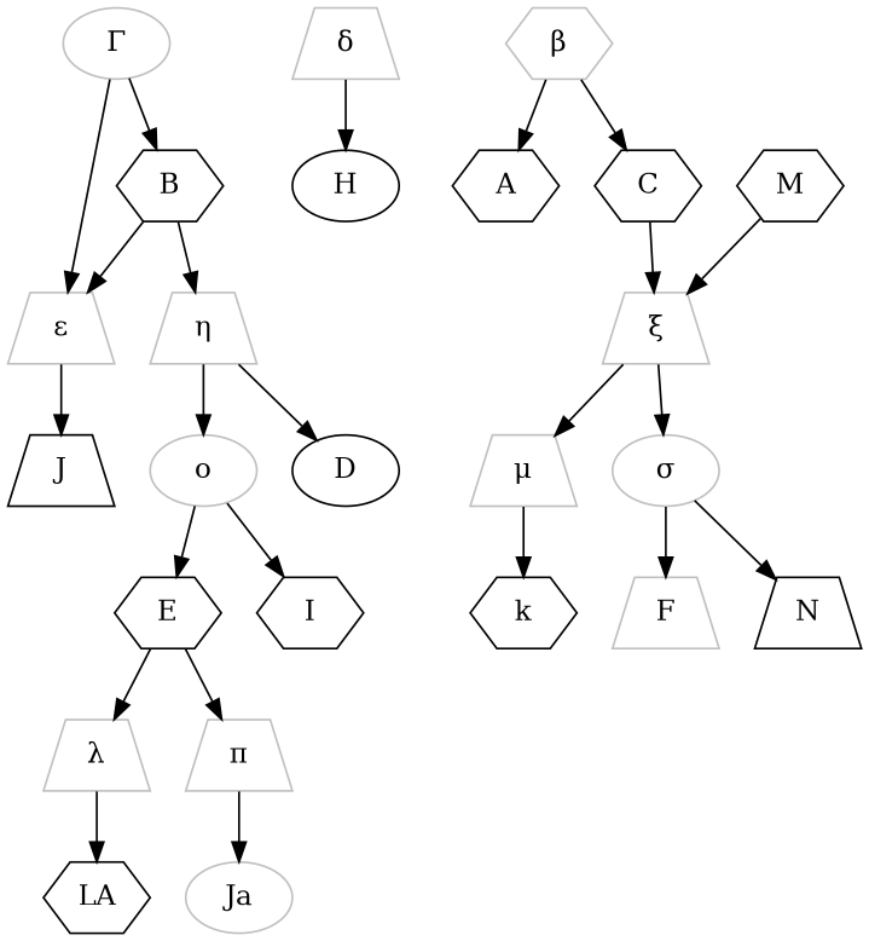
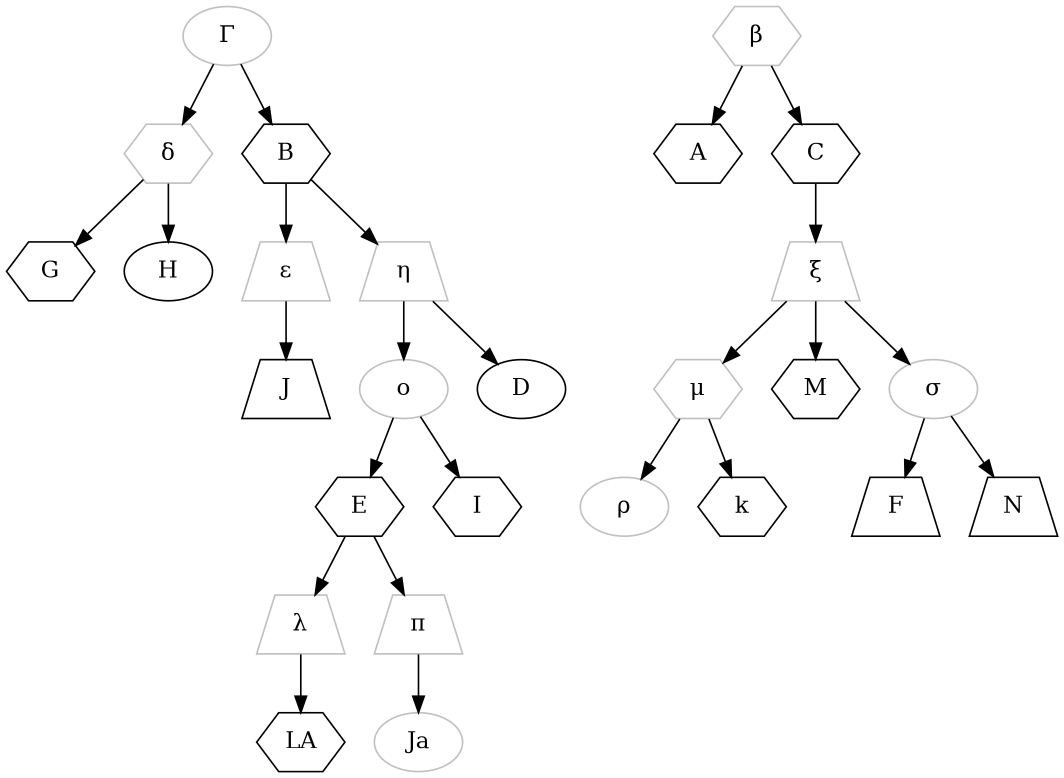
  digraph {
    node [shape=hexagon]
    n1 [color=grey label="Γ" shape=ellipse]
-   n2 [color=grey label="δ" shape=trapezium]
+   n2 [color=grey label="δ"]
    B
    n4 [color=grey label="β"]
    A
    C
+   G
    H [shape=ellipse]
    n9 [color=grey label="ε" shape=trapezium]
    n10 [color=grey label="η" shape=trapezium]
    n11 [color=grey label="ξ" shape=trapezium]
-   n12 [color=grey label="μ" shape=trapezium]
+   n12 [color=grey label="μ"]
+   n13 [color=grey label="ρ" shape=ellipse]
    k
    M
    n16 [color=grey label="σ" shape=ellipse]
-   F [shape=trapezium color=grey]
+   F [shape=trapezium]
    N [shape=trapezium]
    J [shape=trapezium]
    n20 [color=grey label="ο" shape=ellipse]
    D [shape=ellipse]
    E
    I
    n24 [color=grey label="λ" shape=trapezium]
    n25 [color=grey label="π" shape=trapezium]
    LA
    Ja [color=grey shape=ellipse]
-   n1 -> n9
+   n1 -> n2
    n1 -> B
+   n2 -> G
    n2 -> H
    B -> n9
    B -> n10
    n4 -> A
    n4 -> C
    C -> n11
    n9 -> J
    n10 -> n20
    n10 -> D
    n11 -> n12
-   M -> n11
+   n11 -> M
    n11 -> n16
+   n12 -> n13
    n12 -> k
    n16 -> F
    n16 -> N
    n20 -> E
    n20 -> I
    E -> n24
    E -> n25
    n24 -> LA
    n25 -> Ja
  }
